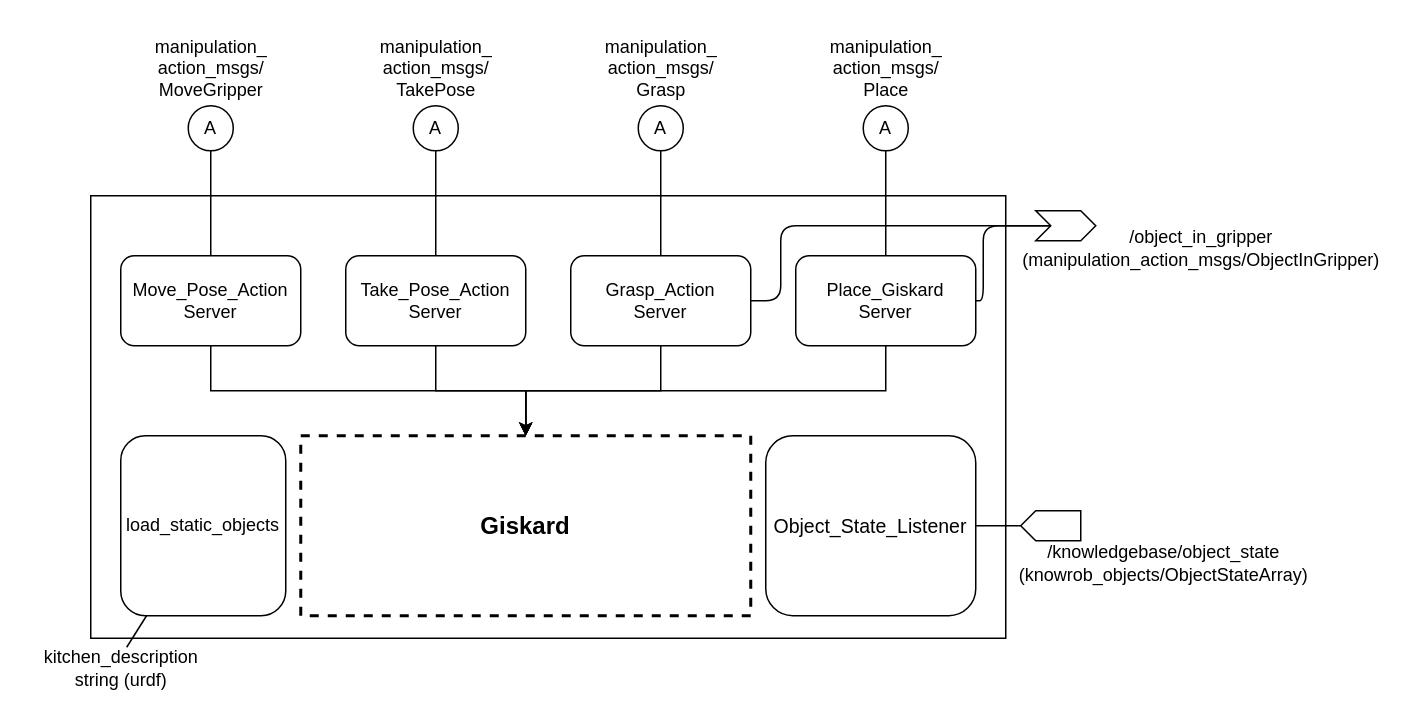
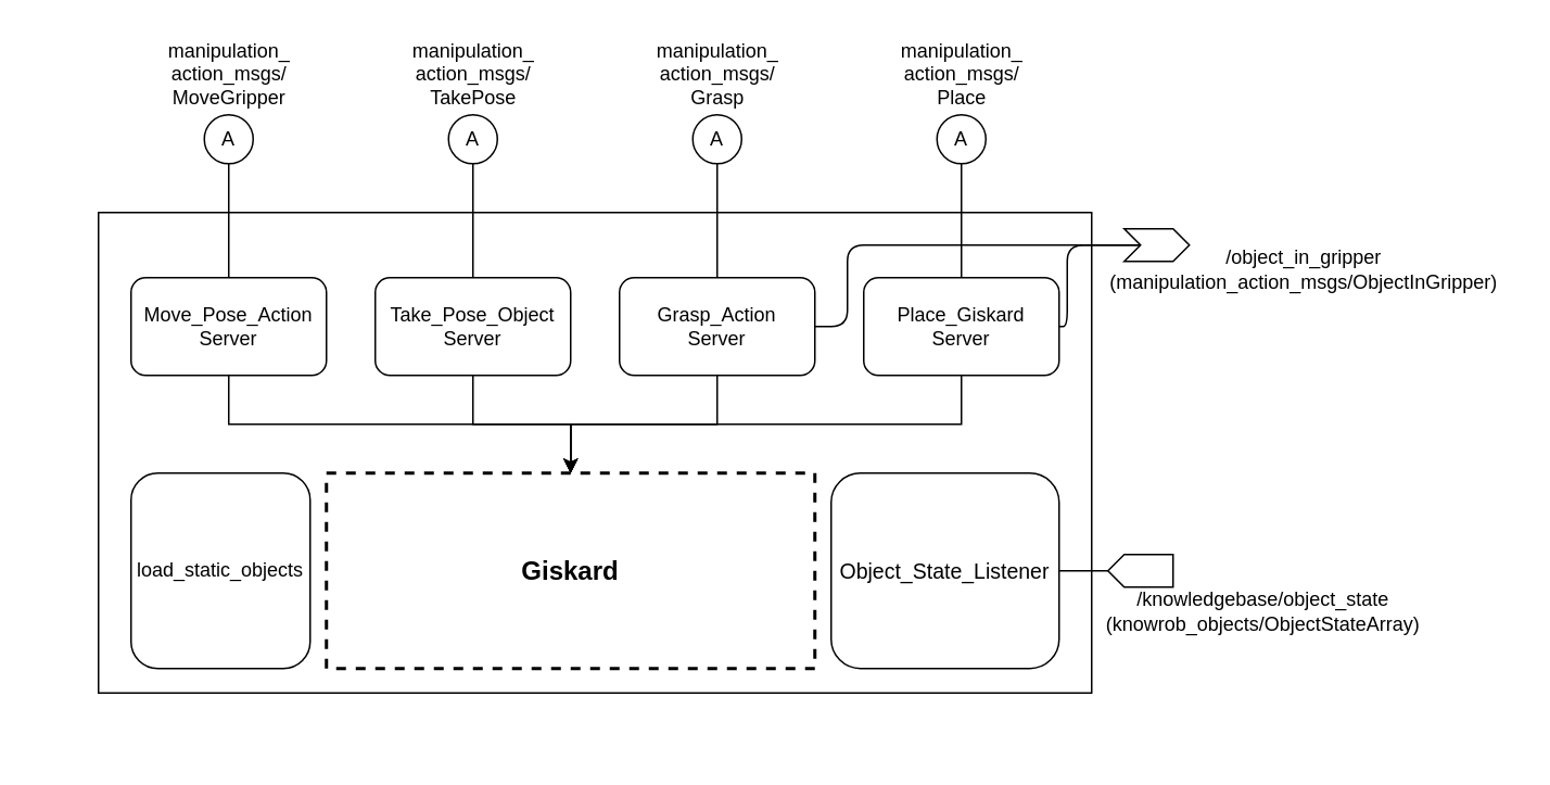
  <mxCell id="0" />
  <mxCell id="1" parent="0" />
  <mxCell id="2" value="" style="rounded=0;whiteSpace=wrap;html=1;strokeColor=#000000;strokeWidth=1;fontColor=#000000;" parent="1" vertex="1"><mxGeometry x="60" y="130" width="610" height="295" as="geometry" /></mxCell>
  <mxCell id="3" value="&lt;b&gt;&lt;font style=&quot;font-size: 16px&quot;&gt;Giskard&lt;/font&gt;&lt;/b&gt;" style="rounded=0;whiteSpace=wrap;html=1;strokeWidth=2;dashed=1;" parent="1" vertex="1"><mxGeometry x="200" y="290" width="300" height="120" as="geometry" /></mxCell>
  <mxCell id="4" value="" style="edgeStyle=orthogonalEdgeStyle;rounded=0;orthogonalLoop=1;jettySize=auto;html=1;fontColor=#000000;endArrow=none;endFill=0;entryX=1;entryY=0.5;entryDx=0;entryDy=0;entryPerimeter=0;" parent="1" source="5" target="28" edge="1"><mxGeometry relative="1" as="geometry"><mxPoint x="700" y="335" as="targetPoint" /></mxGeometry></mxCell>
  <mxCell id="5" value="&lt;font style=&quot;font-size: 13px&quot;&gt;Object_State_Listener&lt;/font&gt;" style="rounded=1;whiteSpace=wrap;html=1;strokeColor=#000000;strokeWidth=1;fontColor=#000000;" parent="1" vertex="1"><mxGeometry x="510" y="290" width="140" height="120" as="geometry" /></mxCell>
  <mxCell id="6" value="" style="edgeStyle=orthogonalEdgeStyle;rounded=0;orthogonalLoop=1;jettySize=auto;html=1;fontColor=#000000;" parent="1" source="8" target="3" edge="1"><mxGeometry relative="1" as="geometry"><Array as="points"><mxPoint x="140" y="260" /><mxPoint x="350" y="260" /></Array></mxGeometry></mxCell>
  <mxCell id="7" value="" style="edgeStyle=orthogonalEdgeStyle;rounded=0;orthogonalLoop=1;jettySize=auto;html=1;fontColor=#000000;endArrow=none;endFill=0;entryX=0.5;entryY=1;entryDx=0;entryDy=0;" parent="1" source="8" target="19" edge="1"><mxGeometry relative="1" as="geometry"><mxPoint x="140" y="90" as="targetPoint" /></mxGeometry></mxCell>
  <mxCell id="8" value="&lt;div&gt;Move_Pose_Action&lt;/div&gt;&lt;div&gt;Server&lt;br&gt;&lt;/div&gt;" style="rounded=1;whiteSpace=wrap;html=1;strokeColor=#000000;strokeWidth=1;fontColor=#000000;" parent="1" vertex="1"><mxGeometry x="80" y="170" width="120" height="60" as="geometry" /></mxCell>
  <mxCell id="9" value="" style="edgeStyle=orthogonalEdgeStyle;rounded=0;orthogonalLoop=1;jettySize=auto;html=1;fontColor=#000000;" parent="1" source="12" target="3" edge="1"><mxGeometry relative="1" as="geometry"><Array as="points"><mxPoint x="440" y="260" /><mxPoint x="350" y="260" /></Array></mxGeometry></mxCell>
  <mxCell id="10" value="" style="edgeStyle=orthogonalEdgeStyle;rounded=0;orthogonalLoop=1;jettySize=auto;html=1;fontColor=#000000;endArrow=none;endFill=0;entryX=0.5;entryY=1;entryDx=0;entryDy=0;" parent="1" source="12" target="21" edge="1"><mxGeometry relative="1" as="geometry"><mxPoint x="440" y="100" as="targetPoint" /></mxGeometry></mxCell>
  <mxCell id="11" style="rounded=0;orthogonalLoop=1;jettySize=auto;html=1;exitX=1;exitY=0.5;exitDx=0;exitDy=0;entryX=0;entryY=0.5;entryDx=0;entryDy=0;fontColor=#000000;strokeColor=none;edgeStyle=orthogonalEdgeStyle;shape=link;" edge="1" parent="1" source="12"><mxGeometry relative="1" as="geometry"><mxPoint x="520" y="110" as="targetPoint" /></mxGeometry></mxCell>
  <mxCell id="12" value="&lt;div&gt;Grasp_Action&lt;/div&gt;Server" style="rounded=1;whiteSpace=wrap;html=1;strokeColor=#000000;strokeWidth=1;fontColor=#000000;" parent="1" vertex="1"><mxGeometry x="380" y="170" width="120" height="60" as="geometry" /></mxCell>
  <mxCell id="13" value="" style="edgeStyle=orthogonalEdgeStyle;rounded=0;orthogonalLoop=1;jettySize=auto;html=1;fontColor=#000000;endArrow=open;" parent="1" source="15" target="3" edge="1"><mxGeometry relative="1" as="geometry" /></mxCell>
  <mxCell id="14" value="" style="edgeStyle=orthogonalEdgeStyle;rounded=0;orthogonalLoop=1;jettySize=auto;html=1;fontColor=#000000;endArrow=none;endFill=0;entryX=0.5;entryY=1;entryDx=0;entryDy=0;" parent="1" source="15" target="20" edge="1"><mxGeometry relative="1" as="geometry"><mxPoint x="290" y="90" as="targetPoint" /></mxGeometry></mxCell>
- <mxCell id="15" value="&lt;div&gt;Take_Pose_Action&lt;/div&gt;Server" style="rounded=1;whiteSpace=wrap;html=1;strokeColor=#000000;strokeWidth=1;fontColor=#000000;" parent="1" vertex="1"><mxGeometry x="230" y="170" width="120" height="60" as="geometry" /></mxCell>
+ <mxCell id="15" value="&lt;div&gt;Take_Pose_Object&lt;/div&gt;Server" style="rounded=1;whiteSpace=wrap;html=1;strokeColor=#000000;strokeWidth=1;fontColor=#000000;" parent="1" vertex="1"><mxGeometry x="230" y="170" width="120" height="60" as="geometry" /></mxCell>
  <mxCell id="16" value="" style="edgeStyle=orthogonalEdgeStyle;rounded=0;orthogonalLoop=1;jettySize=auto;html=1;fontColor=#000000;entryX=0.5;entryY=0;entryDx=0;entryDy=0;" parent="1" source="18" target="3" edge="1"><mxGeometry relative="1" as="geometry"><Array as="points"><mxPoint x="590" y="260" /><mxPoint x="350" y="260" /></Array></mxGeometry></mxCell>
  <mxCell id="17" value="" style="edgeStyle=orthogonalEdgeStyle;rounded=0;orthogonalLoop=1;jettySize=auto;html=1;fontColor=#000000;endArrow=none;endFill=0;entryX=0.5;entryY=1;entryDx=0;entryDy=0;" parent="1" source="18" target="22" edge="1"><mxGeometry relative="1" as="geometry"><mxPoint x="590" y="90" as="targetPoint" /></mxGeometry></mxCell>
  <mxCell id="18" value="&lt;div&gt;Place_Giskard&lt;/div&gt;Server" style="rounded=1;whiteSpace=wrap;html=1;strokeColor=#000000;strokeWidth=1;fontColor=#000000;" parent="1" vertex="1"><mxGeometry x="530" y="170" width="120" height="60" as="geometry" /></mxCell>
  <mxCell id="19" value="A" style="ellipse;whiteSpace=wrap;html=1;aspect=fixed;strokeColor=#000000;strokeWidth=1;fontColor=#000000;" parent="1" vertex="1"><mxGeometry x="125" y="70" width="30" height="30" as="geometry" /></mxCell>
  <mxCell id="20" value="A" style="ellipse;whiteSpace=wrap;html=1;aspect=fixed;strokeColor=#000000;strokeWidth=1;fontColor=#000000;" parent="1" vertex="1"><mxGeometry x="275" y="70" width="30" height="30" as="geometry" /></mxCell>
  <mxCell id="21" value="A" style="ellipse;whiteSpace=wrap;html=1;aspect=fixed;strokeColor=#000000;strokeWidth=1;fontColor=#000000;" parent="1" vertex="1"><mxGeometry x="425" y="70" width="30" height="30" as="geometry" /></mxCell>
  <mxCell id="22" value="A" style="ellipse;whiteSpace=wrap;html=1;aspect=fixed;strokeColor=#000000;strokeWidth=1;fontColor=#000000;" parent="1" vertex="1"><mxGeometry x="575" y="70" width="30" height="30" as="geometry" /></mxCell>
  <mxCell id="23" value="&lt;div&gt;manipulation_&lt;/div&gt;&lt;div&gt;action_msgs/&lt;/div&gt;&lt;div&gt;MoveGripper&lt;/div&gt;" style="text;html=1;align=center;verticalAlign=middle;resizable=0;points=[];autosize=1;fontColor=#000000;" parent="1" vertex="1"><mxGeometry x="95" y="20" width="90" height="50" as="geometry" /></mxCell>
  <mxCell id="24" value="&lt;div&gt;manipulation_&lt;/div&gt;&lt;div&gt;action_msgs/&lt;/div&gt;&lt;div&gt;TakePose&lt;/div&gt;" style="text;html=1;align=center;verticalAlign=middle;resizable=0;points=[];autosize=1;fontColor=#000000;" parent="1" vertex="1"><mxGeometry x="245" y="20" width="90" height="50" as="geometry" /></mxCell>
  <mxCell id="25" value="&lt;div&gt;manipulation_&lt;/div&gt;&lt;div&gt;action_msgs/&lt;/div&gt;&lt;div&gt;Grasp&lt;/div&gt;" style="text;html=1;align=center;verticalAlign=middle;resizable=0;points=[];autosize=1;fontColor=#000000;" parent="1" vertex="1"><mxGeometry x="395" y="20" width="90" height="50" as="geometry" /></mxCell>
  <mxCell id="26" value="&lt;div&gt;manipulation_&lt;/div&gt;&lt;div&gt;action_msgs/&lt;/div&gt;&lt;div&gt;Place&lt;/div&gt;" style="text;html=1;align=center;verticalAlign=middle;resizable=0;points=[];autosize=1;fontColor=#000000;" parent="1" vertex="1"><mxGeometry x="545" y="20" width="90" height="50" as="geometry" /></mxCell>
  <mxCell id="27" style="edgeStyle=orthogonalEdgeStyle;rounded=0;orthogonalLoop=1;jettySize=auto;html=1;exitX=0;exitY=0.5;exitDx=0;exitDy=0;exitPerimeter=0;entryX=0.143;entryY=-0.133;entryDx=0;entryDy=0;entryPerimeter=0;endArrow=none;endFill=0;fontColor=#000000;" parent="1" source="28" target="29" edge="1"><mxGeometry relative="1" as="geometry" /></mxCell>
  <mxCell id="28" value="" style="html=1;shadow=0;dashed=0;align=center;verticalAlign=middle;shape=mxgraph.arrows2.arrow;dy=0;dx=10;notch=0;strokeColor=#000000;strokeWidth=1;fontColor=#000000;direction=west;" parent="1" vertex="1"><mxGeometry x="680" y="340" width="40" height="20" as="geometry" /></mxCell>
  <mxCell id="29" value="&lt;div&gt;&lt;span class=&quot;pl-s1&quot;&gt;&lt;span class=&quot;pl-s&quot;&gt;/knowledgebase/object_state&lt;/span&gt;&lt;/span&gt;&lt;/div&gt;&lt;div&gt;&lt;span class=&quot;pl-s1&quot;&gt;(knowrob_objects/&lt;/span&gt;&lt;span class=&quot;pl-v&quot;&gt;ObjectStateArray)&lt;/span&gt;&lt;/div&gt;" style="text;html=1;align=center;verticalAlign=middle;resizable=0;points=[];autosize=1;fontColor=#000000;" parent="1" vertex="1"><mxGeometry x="670" y="360" width="210" height="30" as="geometry" /></mxCell>
  <mxCell id="30" value="&lt;font&gt;load_static_objects&lt;/font&gt;" style="rounded=1;whiteSpace=wrap;html=1;strokeColor=#000000;strokeWidth=1;fontColor=#000000;" parent="1" vertex="1"><mxGeometry x="80" y="290" width="110" height="120" as="geometry" /></mxCell>
- <mxCell id="31" value="" style="endArrow=none;html=1;fontColor=#000000;strokeColor=#000000;strokeWidth=1;exitX=0.533;exitY=0.033;exitDx=0;exitDy=0;exitPerimeter=0;" parent="1" source="32" target="30" edge="1"><mxGeometry width="50" height="50" relative="1" as="geometry"><mxPoint x="90" y="440" as="sourcePoint" /><mxPoint x="110" y="450" as="targetPoint" /></mxGeometry></mxCell>
- <mxCell id="32" value="&lt;div&gt;kitchen_description&lt;/div&gt;&lt;div&gt;string (urdf)&lt;br&gt;&lt;/div&gt;" style="text;html=1;align=center;verticalAlign=middle;resizable=0;points=[];autosize=1;fontColor=#000000;" parent="1" vertex="1"><mxGeometry x="20" y="430" width="120" height="30" as="geometry" /></mxCell>
  <mxCell id="33" value="" style="shape=step;perimeter=stepPerimeter;whiteSpace=wrap;html=1;fixedSize=1;strokeColor=#000000;strokeWidth=1;fontColor=#000000;size=10;rotation=0;" vertex="1" parent="1"><mxGeometry x="690" y="140" width="40" height="20" as="geometry" /></mxCell>
  <mxCell id="34" value="" style="endArrow=none;html=1;fontColor=#000000;entryX=0;entryY=0.5;entryDx=0;entryDy=0;exitX=1;exitY=0.5;exitDx=0;exitDy=0;edgeStyle=orthogonalEdgeStyle;" edge="1" parent="1" source="12" target="33"><mxGeometry width="50" height="50" relative="1" as="geometry"><mxPoint x="630" y="370" as="sourcePoint" /><mxPoint x="520" y="110" as="targetPoint" /><Array as="points"><mxPoint x="520" y="200" /><mxPoint x="520" y="150" /></Array></mxGeometry></mxCell>
  <mxCell id="35" value="" style="endArrow=none;html=1;fontColor=#000000;entryX=0;entryY=0.5;entryDx=0;entryDy=0;exitX=1;exitY=0.5;exitDx=0;exitDy=0;edgeStyle=orthogonalEdgeStyle;" edge="1" parent="1" source="18" target="33"><mxGeometry width="50" height="50" relative="1" as="geometry"><mxPoint x="800" y="190" as="sourcePoint" /><mxPoint x="850" y="140" as="targetPoint" /><Array as="points"><mxPoint x="655" y="200" /></Array></mxGeometry></mxCell>
  <mxCell id="36" value="&lt;div&gt;/&lt;span class=&quot;pl-s&quot;&gt;object_in_gripper&lt;br&gt;&lt;/span&gt;&lt;/div&gt;&lt;div&gt;&lt;span class=&quot;pl-s&quot;&gt;(&lt;/span&gt;&lt;span class=&quot;pl-s1&quot;&gt;manipulation_action_msgs/&lt;/span&gt;&lt;span class=&quot;pl-v&quot;&gt;ObjectInGripper)&lt;/span&gt;&lt;/div&gt;" style="text;html=1;align=center;verticalAlign=middle;resizable=0;points=[];autosize=1;fontColor=#000000;fillColor=none;" vertex="1" parent="1"><mxGeometry x="670" y="150" width="260" height="30" as="geometry" /></mxCell>
